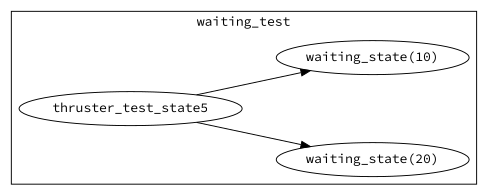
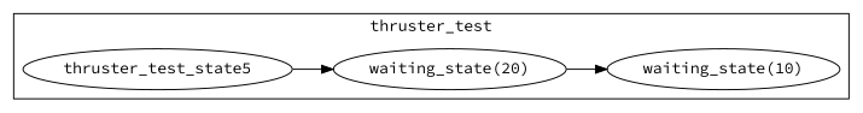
  digraph {
    compound=True
    fontname="Source Code Pro"
    nodesep=1
    rankdir=LR
    node [fillcolor=white fontname="Source Code Pro" style=filled]
    edge [fontname="Source Code Pro"]
    n1 [label="waiting_state(20)"]
    n2 [label=thruster_test_state5]
    n3 [label="waiting_state(10)"]
    subgraph cluster_1 {
-     label=waiting_test
+     label=thruster_test
      n1
      n2
      n3
    }
    n2 -> n1
-   n2 -> n3
+   n1 -> n3
  }
